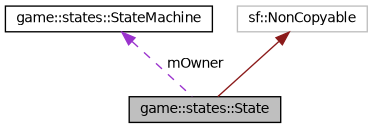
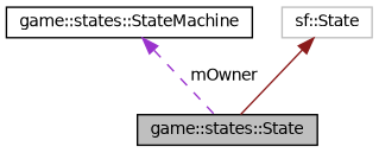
  digraph {
    node [color=black fillcolor=white fontname=Helvetica fontsize=10 shape=record style=filled]
    edge [dir=back fontname=Helvetica fontsize=10 labelfontname=Helvetica labelfontsize=10]
    n1 [fillcolor=grey75 fontcolor=black height=0.2 label="game::states::State" width=0.4]
    n2 [height=0.2 label="game::states::StateMachine" width=0.4]
-   n3 [color=grey75 height=0.2 label="sf::NonCopyable" width=0.4]
+   n3 [color=grey75 height=0.2 label="sf::State" width=0.4]
    n2 -> n1 [color=darkorchid3 label=" mOwner" style=dashed]
    n3 -> n1 [color=firebrick4 style=solid]
  }
